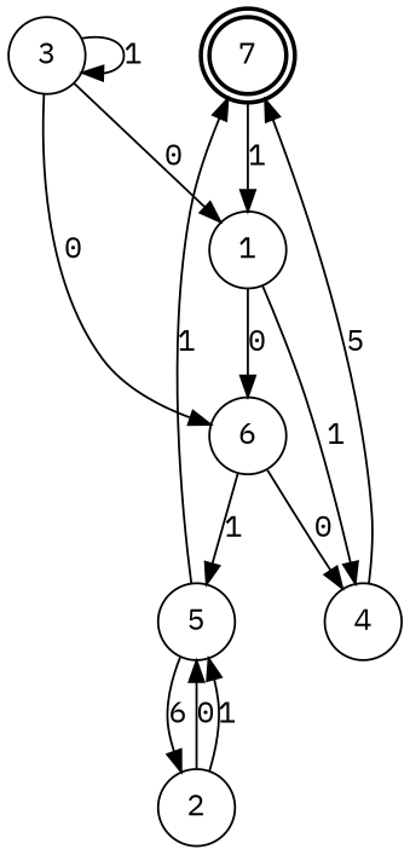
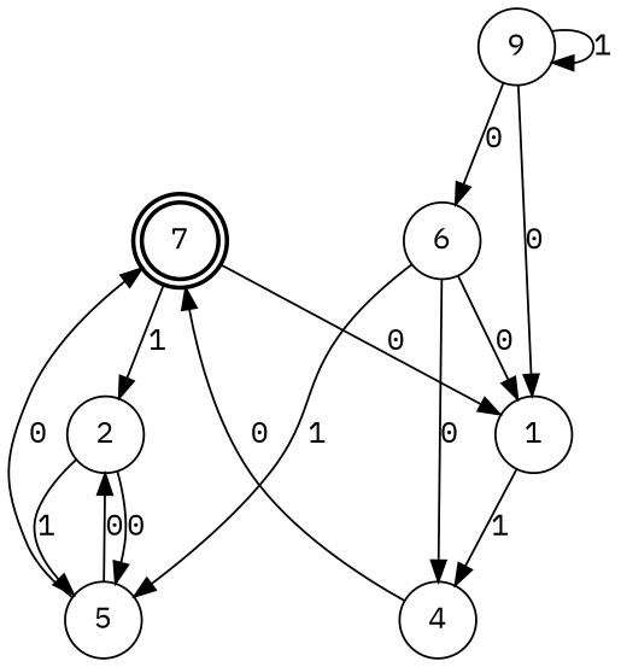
  digraph {
    fontname="IBM Plex Mono"
    node [fontname="IBM Plex Mono" shape=circle]
    edge [fontname="IBM Plex Mono"]
    n1 [label=7 peripheries=2 style=bold]
    1
    2
    4
    5
-   3
+   3 [label=9]
    6
-   n1 -> 1 [label=1]
+   n1 -> 1 [label=0]
+   n1 -> 2 [label=1]
    1 -> 4 [label=1]
    2 -> 5 [label=0]
    2 -> 5 [label=1]
-   4 -> n1 [label=5]
-   5 -> n1 [label=1]
-   5 -> 2 [label=6]
+   4 -> n1 [label=0]
+   5 -> n1 [label=0]
+   5 -> 2 [label=0]
    3 -> 1 [label=0]
    3 -> 3 [label=1]
    3 -> 6 [label=0]
-   1 -> 6 [label=0]
+   6 -> 1 [label=0]
    6 -> 4 [label=0]
    6 -> 5 [label=1]
  }
